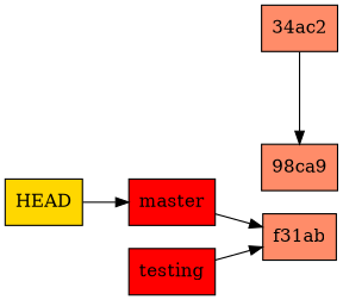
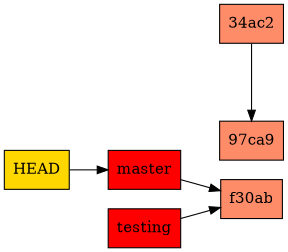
  digraph {
    rankdir=LR
    node [fillcolor=salmon1 shape=rect style=filled]
    n1 [fillcolor=gold label=HEAD]
    n2 [fillcolor=red label=master]
-   n3 [label="98ca9"]
+   n3 [label="97ca9"]
    n4 [label="34ac2"]
-   n5 [label=f31ab]
+   n5 [label=f30ab]
    n6 [fillcolor=red label=testing]
    subgraph sub_1 {
      rank=same
      n1
    }
    subgraph sub_2 {
      rank=same
      n2
    }
    subgraph sub_3 {
      rank=same
      n3
      n4
      n5
    }
    subgraph sub_4 {
      rank=same
      n6
    }
    n1 -> n2
    n2 -> n5
    n4 -> n3 [minlen=4]
    n6 -> n5
  }
